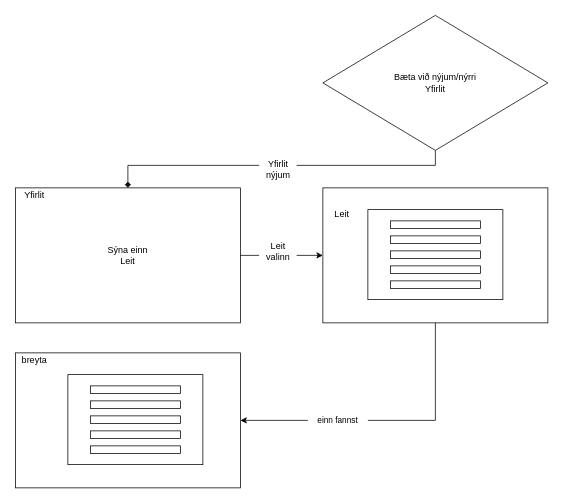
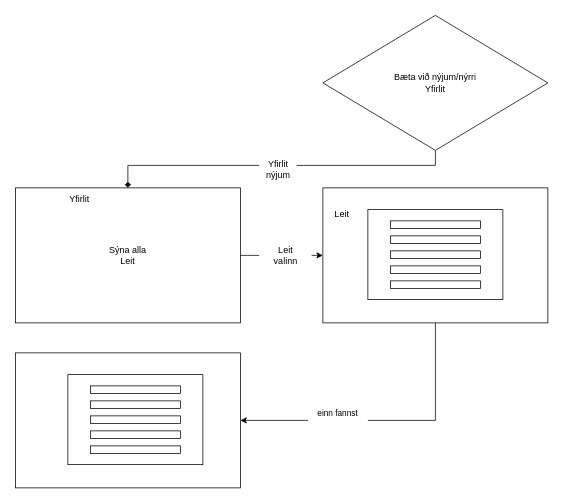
  <mxCell id="0" />
  <mxCell id="1" parent="0" />
  <mxCell id="2" style="edgeStyle=orthogonalEdgeStyle;rounded=0;jumpSize=1;orthogonalLoop=1;jettySize=auto;html=1;entryX=0.5;entryY=0;entryDx=0;entryDy=0;fontSize=9;endArrow=diamond;" edge="1" parent="1" source="3" target="5"><mxGeometry relative="1" as="geometry"><Array as="points"><mxPoint x="580" y="220" /><mxPoint x="170" y="220" /></Array></mxGeometry></mxCell>
  <mxCell id="3" value="Bæta við nýjum/nýrri&lt;br&gt;Yfirlit" style="rhombus;whiteSpace=wrap;strokeWidth=1;fillColor=none;html=1;" vertex="1" parent="1"><mxGeometry x="430" y="20" width="300" height="180" as="geometry" /></mxCell>
  <mxCell id="4" style="edgeStyle=orthogonalEdgeStyle;rounded=0;jumpSize=1;orthogonalLoop=1;jettySize=auto;html=1;entryX=0;entryY=0.5;entryDx=0;entryDy=0;fontSize=9;" edge="1" parent="1" source="5" target="8"><mxGeometry relative="1" as="geometry"><Array as="points" /></mxGeometry></mxCell>
- <mxCell id="5" value="Sýna einn&lt;br&gt;Leit" style="rounded=0;whiteSpace=wrap;strokeWidth=1;fillColor=none;html=1;" vertex="1" parent="1"><mxGeometry x="20" y="250" width="300" height="180" as="geometry" /></mxCell>
- <mxCell id="6" value="Yfirlit" style="text;html=1;align=center;verticalAlign=middle;resizable=0;points=[];;autosize=1;" vertex="1" parent="1"><mxGeometry x="20" y="250" width="50" height="20" as="geometry" /></mxCell>
+ <mxCell id="5" value="Sýna alla&lt;br&gt;Leit" style="rounded=0;whiteSpace=wrap;strokeWidth=1;fillColor=none;html=1;" vertex="1" parent="1"><mxGeometry x="20" y="250" width="300" height="180" as="geometry" /></mxCell>
+ <mxCell id="6" value="Yfirlit" style="text;html=1;align=center;verticalAlign=middle;resizable=0;points=[];;autosize=1;" vertex="1" parent="1"><mxGeometry x="80" y="255" width="50" height="20" as="geometry" /></mxCell>
  <mxCell id="7" style="edgeStyle=orthogonalEdgeStyle;rounded=0;jumpSize=1;orthogonalLoop=1;jettySize=auto;html=1;entryX=1;entryY=0.5;entryDx=0;entryDy=0;fontSize=9;" edge="1" parent="1" source="8" target="16"><mxGeometry relative="1" as="geometry"><Array as="points"><mxPoint x="580" y="560" /></Array></mxGeometry></mxCell>
  <mxCell id="8" value="" style="rounded=0;whiteSpace=wrap;strokeWidth=1;fillColor=none;html=1;" vertex="1" parent="1"><mxGeometry x="430" y="250" width="300" height="180" as="geometry" /></mxCell>
  <mxCell id="9" value="Leit" style="text;html=1;align=center;verticalAlign=middle;resizable=0;points=[];;autosize=1;" vertex="1" parent="1"><mxGeometry x="435" y="275" width="40" height="20" as="geometry" /></mxCell>
  <mxCell id="10" value="" style="rounded=0;whiteSpace=wrap;html=1;strokeWidth=1;fillColor=none;" vertex="1" parent="1"><mxGeometry x="490" y="279" width="180" height="120" as="geometry" /></mxCell>
  <mxCell id="11" value="" style="rounded=0;whiteSpace=wrap;html=1;strokeWidth=1;fillColor=none;" vertex="1" parent="1"><mxGeometry x="520" y="374" width="120" height="10" as="geometry" /></mxCell>
  <mxCell id="12" value="" style="rounded=0;whiteSpace=wrap;html=1;strokeWidth=1;fillColor=none;" vertex="1" parent="1"><mxGeometry x="520" y="354" width="120" height="10" as="geometry" /></mxCell>
  <mxCell id="13" value="" style="rounded=0;whiteSpace=wrap;html=1;strokeWidth=1;fillColor=none;" vertex="1" parent="1"><mxGeometry x="520" y="334" width="120" height="10" as="geometry" /></mxCell>
  <mxCell id="14" value="" style="rounded=0;whiteSpace=wrap;html=1;strokeWidth=1;fillColor=none;" vertex="1" parent="1"><mxGeometry x="520" y="314" width="120" height="10" as="geometry" /></mxCell>
  <mxCell id="15" value="" style="rounded=0;whiteSpace=wrap;html=1;strokeWidth=1;fillColor=none;" vertex="1" parent="1"><mxGeometry x="520" y="294" width="120" height="10" as="geometry" /></mxCell>
  <mxCell id="16" value="" style="rounded=0;whiteSpace=wrap;strokeWidth=1;fillColor=none;html=1;" vertex="1" parent="1"><mxGeometry x="20" y="470" width="300" height="180" as="geometry" /></mxCell>
  <mxCell id="17" value="" style="rounded=0;whiteSpace=wrap;html=1;strokeWidth=1;fillColor=none;" vertex="1" parent="1"><mxGeometry x="90" y="499" width="180" height="120" as="geometry" /></mxCell>
  <mxCell id="18" value="" style="rounded=0;whiteSpace=wrap;html=1;strokeWidth=1;fillColor=none;" vertex="1" parent="1"><mxGeometry x="120" y="594" width="120" height="10" as="geometry" /></mxCell>
  <mxCell id="19" value="" style="rounded=0;whiteSpace=wrap;html=1;strokeWidth=1;fillColor=none;" vertex="1" parent="1"><mxGeometry x="120" y="574" width="120" height="10" as="geometry" /></mxCell>
  <mxCell id="20" value="" style="rounded=0;whiteSpace=wrap;html=1;strokeWidth=1;fillColor=none;" vertex="1" parent="1"><mxGeometry x="120" y="554" width="120" height="10" as="geometry" /></mxCell>
  <mxCell id="21" value="" style="rounded=0;whiteSpace=wrap;html=1;strokeWidth=1;fillColor=none;" vertex="1" parent="1"><mxGeometry x="120" y="534" width="120" height="10" as="geometry" /></mxCell>
  <mxCell id="22" value="" style="rounded=0;whiteSpace=wrap;html=1;strokeWidth=1;fillColor=none;" vertex="1" parent="1"><mxGeometry x="120" y="514" width="120" height="10" as="geometry" /></mxCell>
- <mxCell id="23" value="&lt;font style=&quot;font-size: 11px&quot;&gt;einn fannst&lt;br&gt;&lt;/font&gt;" style="text;html=1;strokeColor=none;fillColor=#ffffff;align=center;verticalAlign=middle;whiteSpace=wrap;rounded=0;fontSize=9;" vertex="1" parent="1"><mxGeometry x="410" y="545" width="80" height="30" as="geometry" /></mxCell>
- <mxCell id="24" value="breyta" style="text;html=1;align=center;verticalAlign=middle;resizable=0;points=[];;autosize=1;" vertex="1" parent="1"><mxGeometry x="20" y="470" width="50" height="20" as="geometry" /></mxCell>
+ <mxCell id="23" value="&lt;font style=&quot;font-size: 11px&quot;&gt;einn fannst&lt;br&gt;&lt;/font&gt;" style="text;html=1;strokeColor=none;fillColor=#ffffff;align=center;verticalAlign=middle;whiteSpace=wrap;rounded=0;fontSize=9;" vertex="1" parent="1"><mxGeometry x="410" y="535" width="80" height="30" as="geometry" /></mxCell>
  <mxCell id="25" value="Yfirlit&lt;br&gt;nýjum" style="text;html=1;align=center;verticalAlign=middle;resizable=0;points=[];;autosize=1;fillColor=#ffffff;" vertex="1" parent="1"><mxGeometry x="345" y="210" width="50" height="30" as="geometry" /></mxCell>
- <mxCell id="26" value="Leit&lt;br&gt;valinn" style="text;html=1;align=center;verticalAlign=middle;resizable=0;points=[];;autosize=1;fillColor=#ffffff;" vertex="1" parent="1"><mxGeometry x="345" y="320" width="50" height="30" as="geometry" /></mxCell>
+ <mxCell id="26" value="Leit&lt;br&gt;valinn" style="text;html=1;align=center;verticalAlign=middle;resizable=0;points=[];;autosize=1;fillColor=#ffffff;" vertex="1" parent="1"><mxGeometry x="345" y="320" width="70" height="40" as="geometry" /></mxCell>
